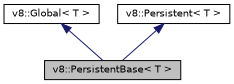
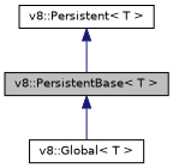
  digraph {
    node [color=black fillcolor=white fontname=Helvetica fontsize=10 shape=record style=filled]
    edge [color=midnightblue dir=back fontname=Helvetica fontsize=10 labelfontname=Helvetica labelfontsize=10 style=solid]
    n1 [fillcolor=grey75 fontcolor=black height=0.2 label="v8::PersistentBase\< T \>" width=0.4]
    n2 [height=0.2 label="v8::Global\< T \>" width=0.4]
    n3 [height=0.2 label="v8::Persistent\< T \>" width=0.4]
-   n2 -> n1
+   n1 -> n2
    n3 -> n1
  }
